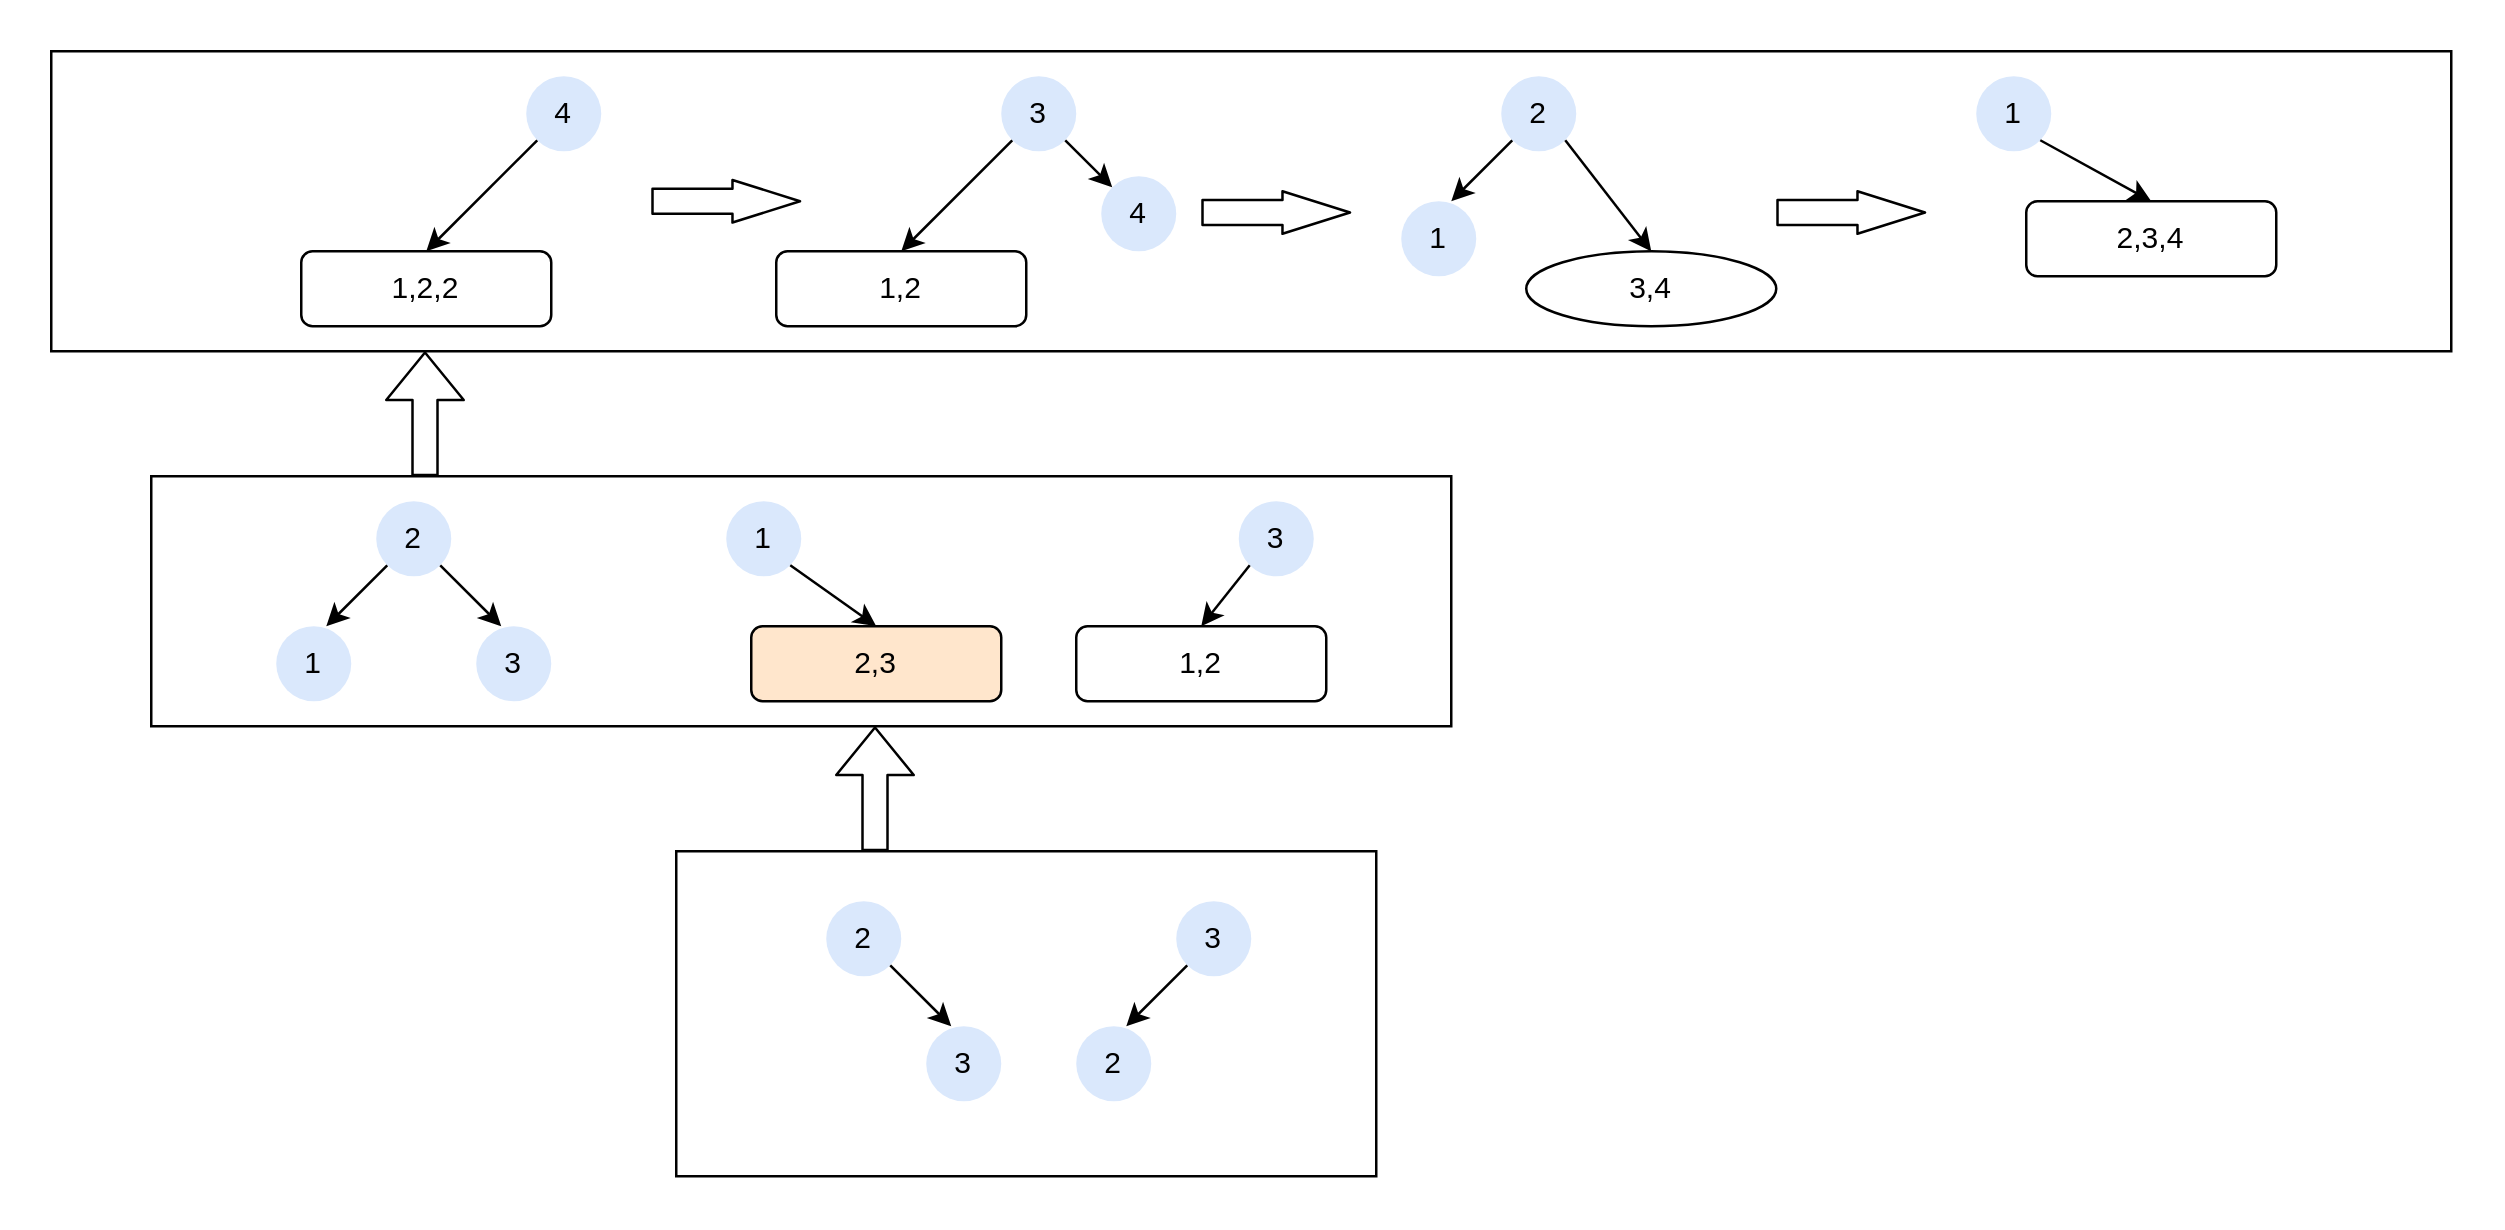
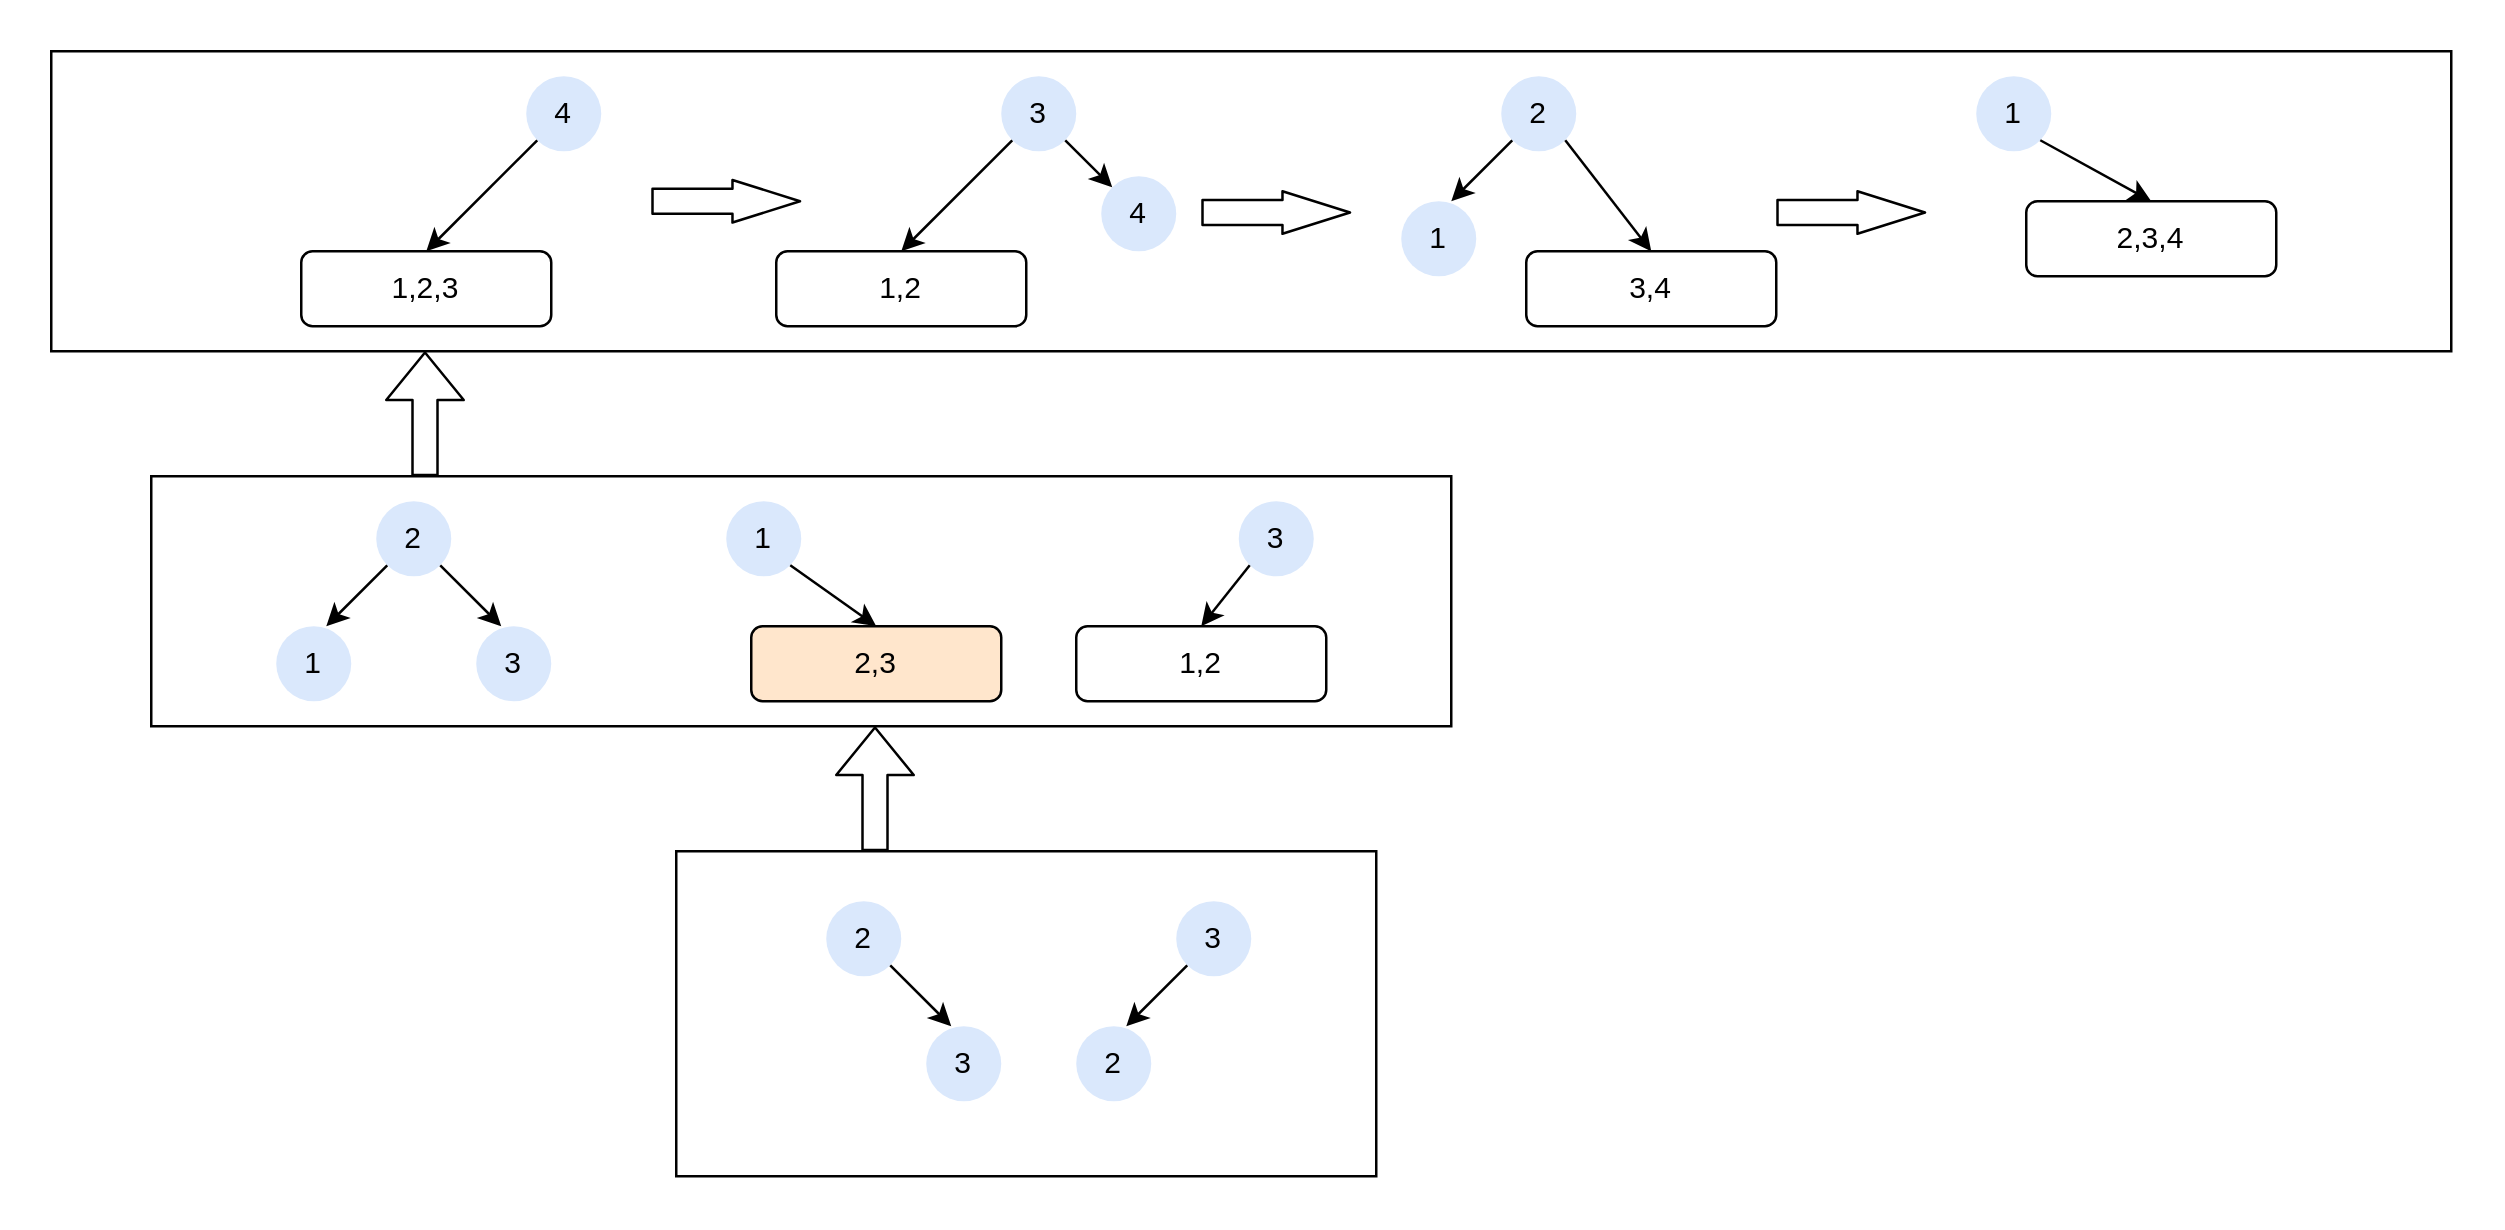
  <mxCell id="0" />
  <mxCell id="1" parent="0" />
  <mxCell id="2" value="4" style="ellipse;whiteSpace=wrap;html=1;aspect=fixed;fillColor=#dae8fc;strokeColor=none;" vertex="1" parent="1"><mxGeometry x="210" y="30" width="30" height="30" as="geometry" /></mxCell>
- <mxCell id="3" value="1,2,2" style="rounded=1;whiteSpace=wrap;html=1;" vertex="1" parent="1"><mxGeometry x="120" y="100" width="100" height="30" as="geometry" /></mxCell>
+ <mxCell id="3" value="1,2,3" style="rounded=1;whiteSpace=wrap;html=1;" vertex="1" parent="1"><mxGeometry x="120" y="100" width="100" height="30" as="geometry" /></mxCell>
  <mxCell id="4" value="" style="endArrow=classic;html=1;exitX=0;exitY=1;exitDx=0;exitDy=0;entryX=0.5;entryY=0;entryDx=0;entryDy=0;" edge="1" parent="1" source="2" target="3"><mxGeometry width="50" height="50" relative="1" as="geometry"><mxPoint x="310" y="90" as="sourcePoint" /><mxPoint x="360" y="40" as="targetPoint" /></mxGeometry></mxCell>
  <mxCell id="5" value="" style="shape=flexArrow;endArrow=classic;html=1;width=10;endSize=8.67;endWidth=6;" edge="1" parent="1"><mxGeometry width="50" height="50" relative="1" as="geometry"><mxPoint x="260" y="80" as="sourcePoint" /><mxPoint x="320" y="80" as="targetPoint" /></mxGeometry></mxCell>
  <mxCell id="6" value="3" style="ellipse;whiteSpace=wrap;html=1;aspect=fixed;fillColor=#dae8fc;strokeColor=none;" vertex="1" parent="1"><mxGeometry x="400" y="30" width="30" height="30" as="geometry" /></mxCell>
  <mxCell id="7" value="1,2" style="rounded=1;whiteSpace=wrap;html=1;" vertex="1" parent="1"><mxGeometry x="310" y="100" width="100" height="30" as="geometry" /></mxCell>
  <mxCell id="8" value="" style="endArrow=classic;html=1;exitX=0;exitY=1;exitDx=0;exitDy=0;entryX=0.5;entryY=0;entryDx=0;entryDy=0;" edge="1" parent="1" source="6" target="7"><mxGeometry width="50" height="50" relative="1" as="geometry"><mxPoint x="500" y="90" as="sourcePoint" /><mxPoint x="550" y="40" as="targetPoint" /></mxGeometry></mxCell>
  <mxCell id="9" value="4" style="ellipse;whiteSpace=wrap;html=1;aspect=fixed;fillColor=#dae8fc;strokeColor=none;" vertex="1" parent="1"><mxGeometry x="440" y="70" width="30" height="30" as="geometry" /></mxCell>
  <mxCell id="10" value="" style="endArrow=classic;html=1;exitX=1;exitY=1;exitDx=0;exitDy=0;entryX=0;entryY=0;entryDx=0;entryDy=0;" edge="1" parent="1" source="6" target="9"><mxGeometry width="50" height="50" relative="1" as="geometry"><mxPoint x="414.393" y="65.607" as="sourcePoint" /><mxPoint x="370" y="110" as="targetPoint" /></mxGeometry></mxCell>
  <mxCell id="11" value="" style="shape=flexArrow;endArrow=classic;html=1;width=10;endSize=8.67;endWidth=6;" edge="1" parent="1"><mxGeometry width="50" height="50" relative="1" as="geometry"><mxPoint x="480" y="84.5" as="sourcePoint" /><mxPoint x="540" y="84.5" as="targetPoint" /></mxGeometry></mxCell>
  <mxCell id="12" value="2" style="ellipse;whiteSpace=wrap;html=1;aspect=fixed;fillColor=#dae8fc;strokeColor=none;" vertex="1" parent="1"><mxGeometry x="600" y="30" width="30" height="30" as="geometry" /></mxCell>
  <mxCell id="13" value="" style="endArrow=classic;html=1;exitX=0;exitY=1;exitDx=0;exitDy=0;" edge="1" parent="1" source="12"><mxGeometry width="50" height="50" relative="1" as="geometry"><mxPoint x="700" y="90" as="sourcePoint" /><mxPoint x="580" y="80" as="targetPoint" /></mxGeometry></mxCell>
  <mxCell id="14" value="" style="endArrow=classic;html=1;exitX=1;exitY=1;exitDx=0;exitDy=0;entryX=0.5;entryY=0;entryDx=0;entryDy=0;" edge="1" parent="1" source="12" target="16"><mxGeometry width="50" height="50" relative="1" as="geometry"><mxPoint x="614.393" y="65.607" as="sourcePoint" /><mxPoint x="644.393" y="74.393" as="targetPoint" /></mxGeometry></mxCell>
  <mxCell id="15" value="" style="shape=flexArrow;endArrow=classic;html=1;width=10;endSize=8.67;endWidth=6;" edge="1" parent="1"><mxGeometry width="50" height="50" relative="1" as="geometry"><mxPoint x="710" y="84.5" as="sourcePoint" /><mxPoint x="770" y="84.5" as="targetPoint" /></mxGeometry></mxCell>
- <mxCell id="16" value="3,4" style="ellipse;whiteSpace=wrap;html=1;" vertex="1" parent="1"><mxGeometry x="610" y="100" width="100" height="30" as="geometry" /></mxCell>
+ <mxCell id="16" value="3,4" style="rounded=1;whiteSpace=wrap;html=1;" vertex="1" parent="1"><mxGeometry x="610" y="100" width="100" height="30" as="geometry" /></mxCell>
  <mxCell id="17" value="1" style="ellipse;whiteSpace=wrap;html=1;aspect=fixed;fillColor=#dae8fc;strokeColor=none;" vertex="1" parent="1"><mxGeometry x="560" y="80" width="30" height="30" as="geometry" /></mxCell>
  <mxCell id="18" value="1" style="ellipse;whiteSpace=wrap;html=1;aspect=fixed;fillColor=#dae8fc;strokeColor=none;" vertex="1" parent="1"><mxGeometry x="790" y="30" width="30" height="30" as="geometry" /></mxCell>
  <mxCell id="19" value="" style="endArrow=classic;html=1;exitX=1;exitY=1;exitDx=0;exitDy=0;entryX=0.5;entryY=0;entryDx=0;entryDy=0;" edge="1" parent="1" source="18" target="20"><mxGeometry width="50" height="50" relative="1" as="geometry"><mxPoint x="804.393" y="65.607" as="sourcePoint" /><mxPoint x="834.393" y="74.393" as="targetPoint" /></mxGeometry></mxCell>
  <mxCell id="20" value="2,3,4" style="rounded=1;whiteSpace=wrap;html=1;" vertex="1" parent="1"><mxGeometry x="810" y="80" width="100" height="30" as="geometry" /></mxCell>
  <mxCell id="21" value="" style="shape=flexArrow;endArrow=classic;html=1;" edge="1" parent="1"><mxGeometry width="50" height="50" relative="1" as="geometry"><mxPoint x="169.5" y="190" as="sourcePoint" /><mxPoint x="169.5" y="140" as="targetPoint" /><Array as="points"><mxPoint x="169.5" y="190" /></Array></mxGeometry></mxCell>
  <mxCell id="22" value="2" style="ellipse;whiteSpace=wrap;html=1;aspect=fixed;fillColor=#dae8fc;strokeColor=none;" vertex="1" parent="1"><mxGeometry x="150" y="200" width="30" height="30" as="geometry" /></mxCell>
  <mxCell id="23" value="" style="endArrow=classic;html=1;exitX=0;exitY=1;exitDx=0;exitDy=0;" edge="1" parent="1" source="22"><mxGeometry width="50" height="50" relative="1" as="geometry"><mxPoint x="250" y="260" as="sourcePoint" /><mxPoint x="130" y="250" as="targetPoint" /></mxGeometry></mxCell>
  <mxCell id="24" value="" style="endArrow=classic;html=1;exitX=1;exitY=1;exitDx=0;exitDy=0;" edge="1" parent="1" source="22"><mxGeometry width="50" height="50" relative="1" as="geometry"><mxPoint x="164.393" y="235.607" as="sourcePoint" /><mxPoint x="200" y="250" as="targetPoint" /></mxGeometry></mxCell>
  <mxCell id="25" value="1" style="ellipse;whiteSpace=wrap;html=1;aspect=fixed;fillColor=#dae8fc;strokeColor=none;" vertex="1" parent="1"><mxGeometry x="110" y="250" width="30" height="30" as="geometry" /></mxCell>
  <mxCell id="26" value="3" style="ellipse;whiteSpace=wrap;html=1;aspect=fixed;fillColor=#dae8fc;strokeColor=none;" vertex="1" parent="1"><mxGeometry x="190" y="250" width="30" height="30" as="geometry" /></mxCell>
  <mxCell id="27" value="1" style="ellipse;whiteSpace=wrap;html=1;aspect=fixed;fillColor=#dae8fc;strokeColor=none;" vertex="1" parent="1"><mxGeometry x="290" y="200" width="30" height="30" as="geometry" /></mxCell>
  <mxCell id="28" value="" style="endArrow=classic;html=1;exitX=1;exitY=1;exitDx=0;exitDy=0;entryX=0.5;entryY=0;entryDx=0;entryDy=0;" edge="1" parent="1" source="27" target="29"><mxGeometry width="50" height="50" relative="1" as="geometry"><mxPoint x="344.393" y="220.607" as="sourcePoint" /><mxPoint x="374.393" y="229.393" as="targetPoint" /></mxGeometry></mxCell>
  <mxCell id="29" value="2,3" style="rounded=1;whiteSpace=wrap;html=1;fillColor=#ffe6cc;" vertex="1" parent="1"><mxGeometry x="300" y="250" width="100" height="30" as="geometry" /></mxCell>
  <mxCell id="30" value="3" style="ellipse;whiteSpace=wrap;html=1;aspect=fixed;fillColor=#dae8fc;strokeColor=none;" vertex="1" parent="1"><mxGeometry x="495" y="200" width="30" height="30" as="geometry" /></mxCell>
  <mxCell id="31" value="" style="endArrow=classic;html=1;exitX=0;exitY=1;exitDx=0;exitDy=0;entryX=0.5;entryY=0;entryDx=0;entryDy=0;" edge="1" parent="1" source="30" target="32"><mxGeometry width="50" height="50" relative="1" as="geometry"><mxPoint x="590" y="230" as="sourcePoint" /><mxPoint x="470" y="220" as="targetPoint" /></mxGeometry></mxCell>
  <mxCell id="32" value="1,2" style="rounded=1;whiteSpace=wrap;html=1;" vertex="1" parent="1"><mxGeometry x="430" y="250" width="100" height="30" as="geometry" /></mxCell>
  <mxCell id="33" value="" style="shape=flexArrow;endArrow=classic;html=1;" edge="1" parent="1"><mxGeometry width="50" height="50" relative="1" as="geometry"><mxPoint x="349.5" y="340" as="sourcePoint" /><mxPoint x="349.5" y="290" as="targetPoint" /><Array as="points"><mxPoint x="349.5" y="290" /></Array></mxGeometry></mxCell>
  <mxCell id="34" value="2" style="ellipse;whiteSpace=wrap;html=1;aspect=fixed;fillColor=#dae8fc;strokeColor=none;" vertex="1" parent="1"><mxGeometry x="330" y="360" width="30" height="30" as="geometry" /></mxCell>
  <mxCell id="35" value="" style="endArrow=classic;html=1;exitX=1;exitY=1;exitDx=0;exitDy=0;" edge="1" parent="1" source="34"><mxGeometry width="50" height="50" relative="1" as="geometry"><mxPoint x="344.393" y="395.607" as="sourcePoint" /><mxPoint x="380" y="410" as="targetPoint" /></mxGeometry></mxCell>
  <mxCell id="36" value="3" style="ellipse;whiteSpace=wrap;html=1;aspect=fixed;fillColor=#dae8fc;strokeColor=none;" vertex="1" parent="1"><mxGeometry x="370" y="410" width="30" height="30" as="geometry" /></mxCell>
  <mxCell id="37" value="3" style="ellipse;whiteSpace=wrap;html=1;aspect=fixed;fillColor=#dae8fc;strokeColor=none;" vertex="1" parent="1"><mxGeometry x="470" y="360" width="30" height="30" as="geometry" /></mxCell>
  <mxCell id="38" value="" style="endArrow=classic;html=1;exitX=0;exitY=1;exitDx=0;exitDy=0;" edge="1" parent="1" source="37"><mxGeometry width="50" height="50" relative="1" as="geometry"><mxPoint x="570" y="420" as="sourcePoint" /><mxPoint x="450" y="410" as="targetPoint" /></mxGeometry></mxCell>
  <mxCell id="39" value="2" style="ellipse;whiteSpace=wrap;html=1;aspect=fixed;fillColor=#dae8fc;strokeColor=none;" vertex="1" parent="1"><mxGeometry x="430" y="410" width="30" height="30" as="geometry" /></mxCell>
  <mxCell id="40" value="" style="rounded=0;whiteSpace=wrap;html=1;fillColor=none;" vertex="1" parent="1"><mxGeometry x="20" y="20" width="960" height="120" as="geometry" /></mxCell>
  <mxCell id="41" value="" style="rounded=0;whiteSpace=wrap;html=1;fillColor=none;" vertex="1" parent="1"><mxGeometry x="60" y="190" width="520" height="100" as="geometry" /></mxCell>
  <mxCell id="42" value="" style="rounded=0;whiteSpace=wrap;html=1;fillColor=none;" vertex="1" parent="1"><mxGeometry x="270" y="340" width="280" height="130" as="geometry" /></mxCell>
